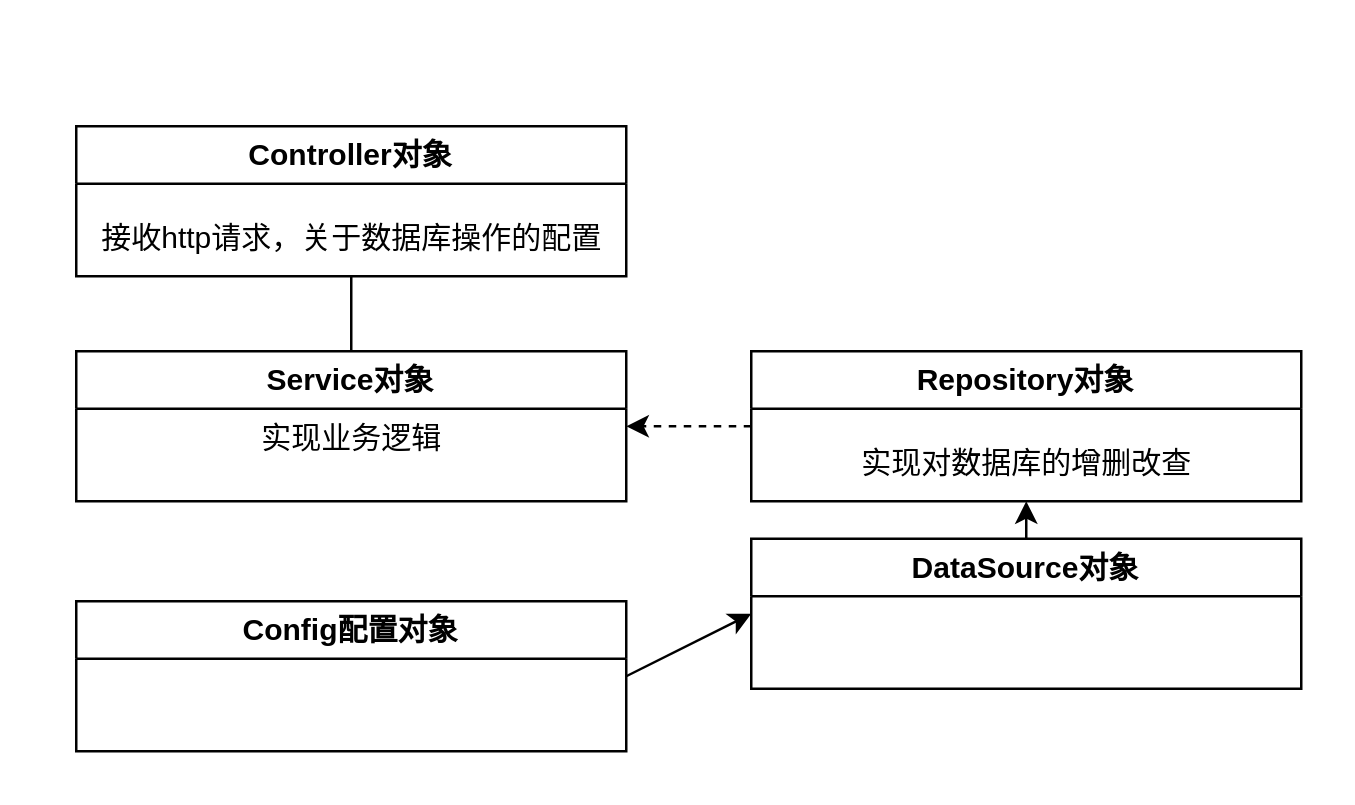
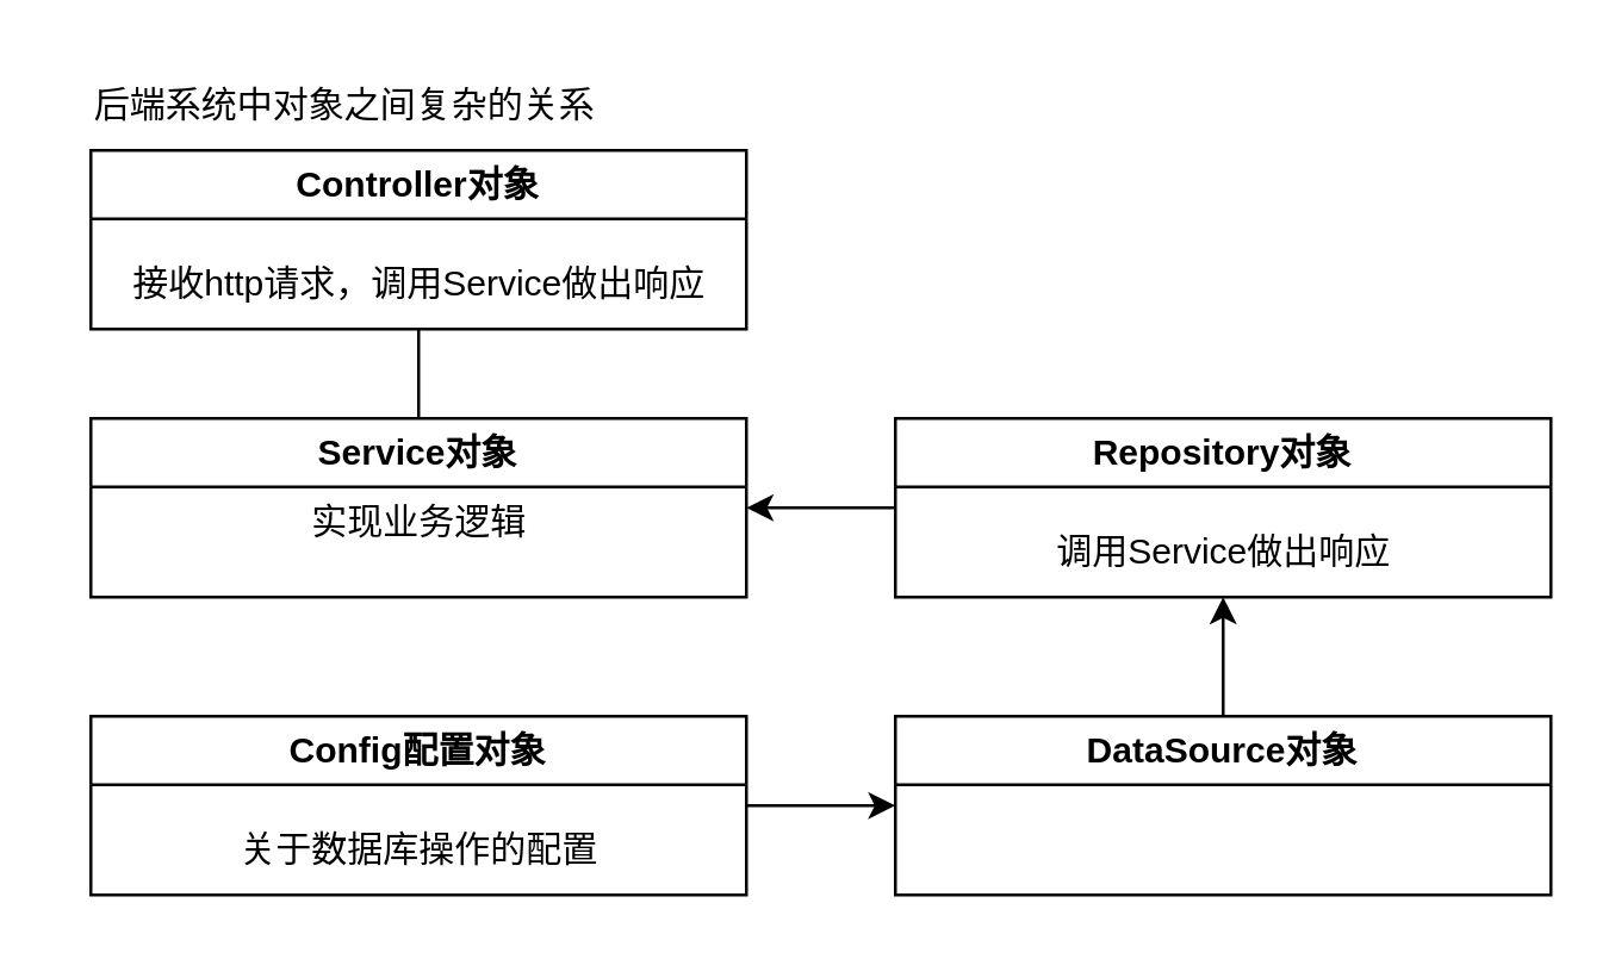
  <mxCell id="0" />
  <mxCell id="1" parent="0" />
+ <mxCell id="2" value="后端系统中对象之间复杂的关系" style="text;html=1;align=center;verticalAlign=middle;resizable=0;points=[];autosize=1;strokeColor=none;fillColor=none;" vertex="1" parent="1"><mxGeometry x="20" y="20" width="190" height="30" as="geometry" /></mxCell>
  <mxCell id="3" value="Controller对象" style="swimlane;whiteSpace=wrap;html=1;" vertex="1" parent="1"><mxGeometry x="30" y="50" width="220" height="60" as="geometry" /></mxCell>
- <mxCell id="4" value="接收http请求，关于数据库操作的配置" style="text;html=1;align=center;verticalAlign=middle;resizable=0;points=[];autosize=1;strokeColor=none;fillColor=none;" vertex="1" parent="3"><mxGeometry y="30" width="220" height="30" as="geometry" /></mxCell>
+ <mxCell id="4" value="接收http请求，调用Service做出响应" style="text;html=1;align=center;verticalAlign=middle;resizable=0;points=[];autosize=1;strokeColor=none;fillColor=none;" vertex="1" parent="3"><mxGeometry y="30" width="220" height="30" as="geometry" /></mxCell>
  <mxCell id="5" style="edgeStyle=none;html=1;exitX=0.5;exitY=0;exitDx=0;exitDy=0;endArrow=none;" edge="1" parent="1" source="6" target="4"><mxGeometry relative="1" as="geometry" /></mxCell>
  <mxCell id="6" value="Service对象" style="swimlane;whiteSpace=wrap;html=1;" vertex="1" parent="1"><mxGeometry x="30" y="140" width="220" height="60" as="geometry" /></mxCell>
  <mxCell id="7" value="实现业务逻辑" style="text;html=1;align=center;verticalAlign=middle;resizable=0;points=[];autosize=1;strokeColor=none;fillColor=none;" vertex="1" parent="6"><mxGeometry x="60" y="20" width="100" height="30" as="geometry" /></mxCell>
- <mxCell id="8" style="edgeStyle=none;html=1;exitX=0;exitY=0.5;exitDx=0;exitDy=0;entryX=1;entryY=0.5;entryDx=0;entryDy=0;dashed=1;" edge="1" parent="1" source="9" target="6"><mxGeometry relative="1" as="geometry" /></mxCell>
+ <mxCell id="8" style="edgeStyle=none;html=1;exitX=0;exitY=0.5;exitDx=0;exitDy=0;entryX=1;entryY=0.5;entryDx=0;entryDy=0;" edge="1" parent="1" source="9" target="6"><mxGeometry relative="1" as="geometry" /></mxCell>
  <mxCell id="9" value="Repository对象" style="swimlane;whiteSpace=wrap;html=1;" vertex="1" parent="1"><mxGeometry x="300" y="140" width="220" height="60" as="geometry" /></mxCell>
- <mxCell id="10" value="实现对数据库的增删改查" style="text;html=1;align=center;verticalAlign=middle;resizable=0;points=[];autosize=1;strokeColor=none;fillColor=none;" vertex="1" parent="9"><mxGeometry x="30" y="30" width="160" height="30" as="geometry" /></mxCell>
+ <mxCell id="10" value="调用Service做出响应" style="text;html=1;align=center;verticalAlign=middle;resizable=0;points=[];autosize=1;strokeColor=none;fillColor=none;" vertex="1" parent="9"><mxGeometry x="30" y="30" width="160" height="30" as="geometry" /></mxCell>
  <mxCell id="11" style="edgeStyle=none;html=1;exitX=0.5;exitY=0;exitDx=0;exitDy=0;entryX=0.5;entryY=1;entryDx=0;entryDy=0;entryPerimeter=0;" edge="1" parent="1" source="12" target="10"><mxGeometry relative="1" as="geometry" /></mxCell>
- <mxCell id="12" value="DataSource对象" style="swimlane;whiteSpace=wrap;html=1;" vertex="1" parent="1"><mxGeometry x="300" y="215" width="220" height="60" as="geometry" /></mxCell>
+ <mxCell id="12" value="DataSource对象" style="swimlane;whiteSpace=wrap;html=1;" vertex="1" parent="1"><mxGeometry x="300" y="240" width="220" height="60" as="geometry" /></mxCell>
  <mxCell id="13" style="edgeStyle=none;html=1;exitX=1;exitY=0.5;exitDx=0;exitDy=0;entryX=0;entryY=0.5;entryDx=0;entryDy=0;" edge="1" parent="1" source="14" target="12"><mxGeometry relative="1" as="geometry" /></mxCell>
  <mxCell id="14" value="Config配置对象" style="swimlane;whiteSpace=wrap;html=1;" vertex="1" parent="1"><mxGeometry x="30" y="240" width="220" height="60" as="geometry" /></mxCell>
+ <mxCell id="15" value="关于数据库操作的配置" style="text;html=1;align=center;verticalAlign=middle;resizable=0;points=[];autosize=1;strokeColor=none;fillColor=none;" vertex="1" parent="14"><mxGeometry x="40" y="30" width="140" height="30" as="geometry" /></mxCell>
